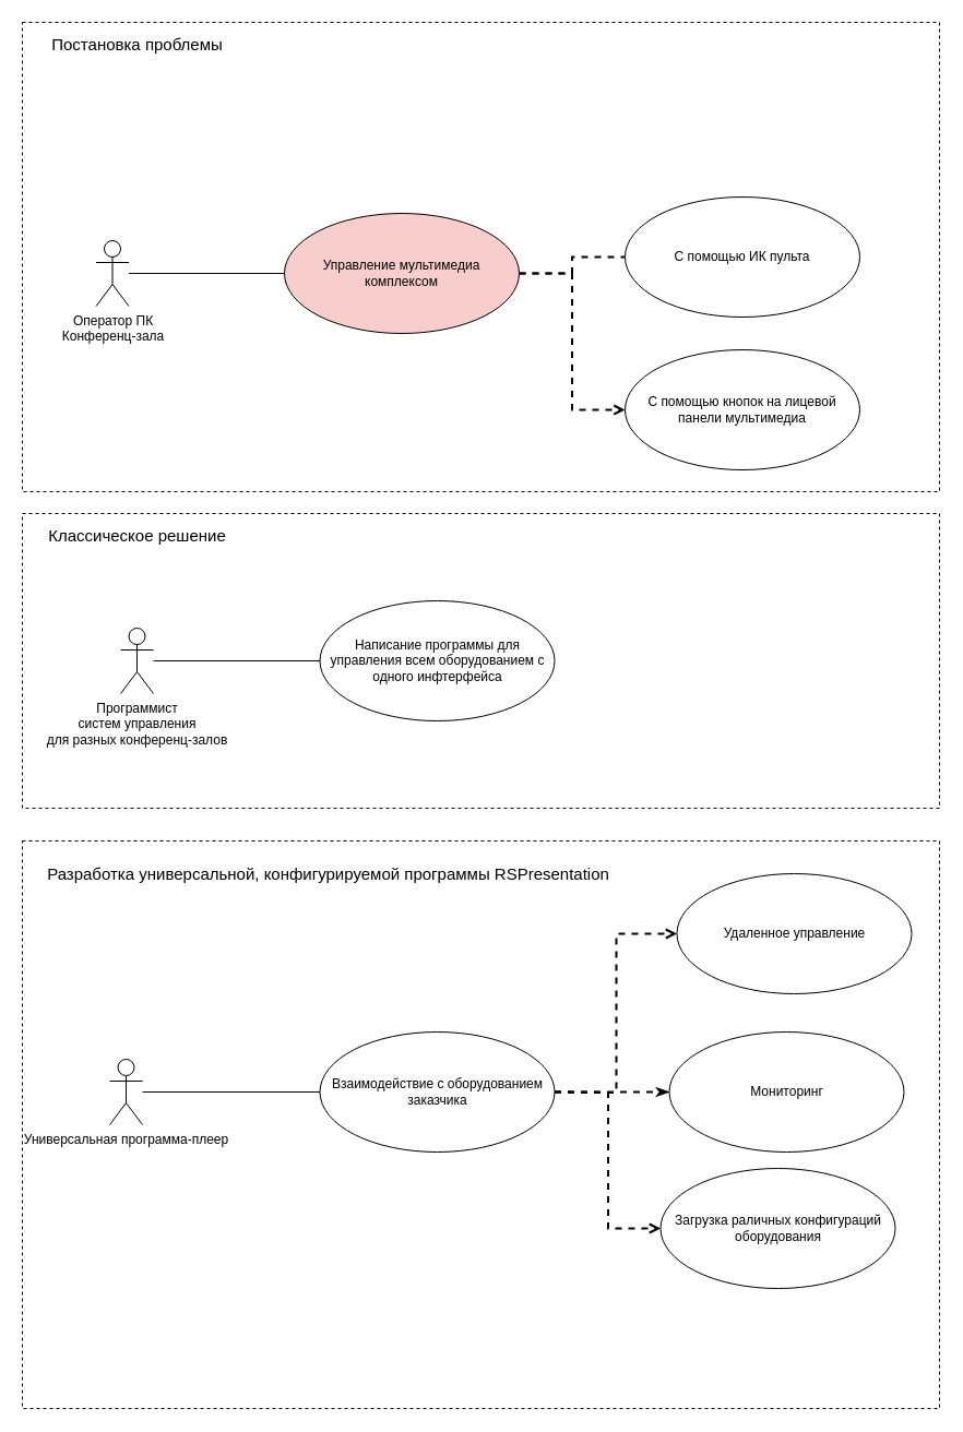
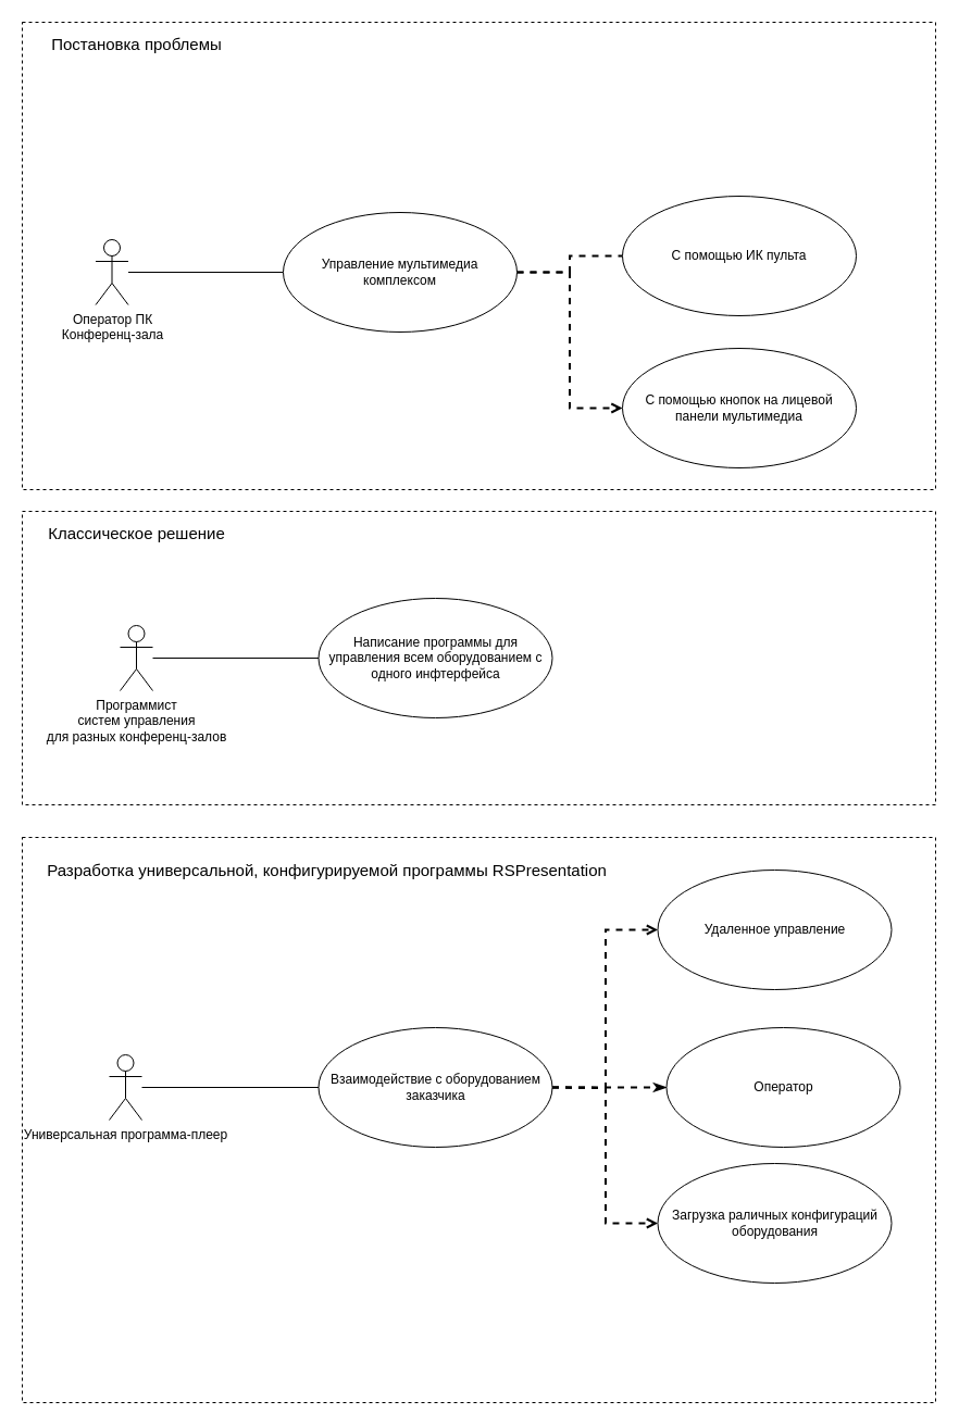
  <mxCell id="0" />
  <mxCell id="1" parent="0" />
  <mxCell id="2" value="" style="rounded=0;whiteSpace=wrap;html=1;fillColor=none;dashed=1;" vertex="1" parent="1"><mxGeometry x="20" y="20" width="840" height="430" as="geometry" /></mxCell>
  <mxCell id="3" value="" style="rounded=0;whiteSpace=wrap;html=1;fillColor=none;dashed=1;" vertex="1" parent="1"><mxGeometry x="20" y="770" width="840" height="520" as="geometry" /></mxCell>
  <mxCell id="4" value="" style="rounded=0;whiteSpace=wrap;html=1;fillColor=none;dashed=1;" vertex="1" parent="1"><mxGeometry x="20" y="470" width="840" height="270" as="geometry" /></mxCell>
  <mxCell id="5" style="edgeStyle=orthogonalEdgeStyle;rounded=0;orthogonalLoop=1;jettySize=auto;html=1;endArrow=none;endFill=0;" edge="1" parent="1" source="6" target="9"><mxGeometry relative="1" as="geometry" /></mxCell>
  <mxCell id="6" value="Оператор ПК&lt;br&gt;Конференц-зала" style="shape=umlActor;verticalLabelPosition=bottom;verticalAlign=top;html=1;outlineConnect=0;" vertex="1" parent="1"><mxGeometry x="87.5" y="220" width="30" height="60" as="geometry" /></mxCell>
  <mxCell id="7" style="edgeStyle=orthogonalEdgeStyle;rounded=0;orthogonalLoop=1;jettySize=auto;html=1;entryX=0;entryY=0.5;entryDx=0;entryDy=0;endArrow=none;endFill=0;strokeWidth=2;dashed=1;" edge="1" parent="1" source="9" target="10"><mxGeometry relative="1" as="geometry" /></mxCell>
  <mxCell id="8" style="edgeStyle=orthogonalEdgeStyle;rounded=0;orthogonalLoop=1;jettySize=auto;html=1;entryX=0;entryY=0.5;entryDx=0;entryDy=0;endArrow=open;endFill=0;dashed=1;strokeWidth=2;" edge="1" parent="1" source="9" target="11"><mxGeometry relative="1" as="geometry" /></mxCell>
- <mxCell id="9" value="Управление мультимедиа комплексом" style="ellipse;whiteSpace=wrap;html=1;fillColor=#f8cecc;" vertex="1" parent="1"><mxGeometry x="260" y="195" width="215" height="110" as="geometry" /></mxCell>
+ <mxCell id="9" value="Управление мультимедиа комплексом" style="ellipse;whiteSpace=wrap;html=1;" vertex="1" parent="1"><mxGeometry x="260" y="195" width="215" height="110" as="geometry" /></mxCell>
  <mxCell id="10" value="С помощью ИК пульта" style="ellipse;whiteSpace=wrap;html=1;" vertex="1" parent="1"><mxGeometry x="572" y="180" width="215" height="110" as="geometry" /></mxCell>
  <mxCell id="11" value="С помощью кнопок на лицевой панели мультимедиа" style="ellipse;whiteSpace=wrap;html=1;" vertex="1" parent="1"><mxGeometry x="572" y="320" width="215" height="110" as="geometry" /></mxCell>
  <mxCell id="12" style="edgeStyle=orthogonalEdgeStyle;rounded=0;orthogonalLoop=1;jettySize=auto;html=1;entryX=0;entryY=0.5;entryDx=0;entryDy=0;endArrow=none;endFill=0;strokeWidth=1;" edge="1" parent="1" source="13" target="14"><mxGeometry relative="1" as="geometry" /></mxCell>
  <mxCell id="13" value="Программист &lt;br&gt;систем управления &lt;br&gt;для разных конференц-залов" style="shape=umlActor;verticalLabelPosition=bottom;verticalAlign=top;html=1;outlineConnect=0;" vertex="1" parent="1"><mxGeometry x="110" y="575" width="30" height="60" as="geometry" /></mxCell>
  <mxCell id="14" value="Написание программы для управления всем оборудованием с одного инфтерфейса" style="ellipse;whiteSpace=wrap;html=1;" vertex="1" parent="1"><mxGeometry x="292.5" y="550" width="215" height="110" as="geometry" /></mxCell>
  <mxCell id="15" style="edgeStyle=orthogonalEdgeStyle;rounded=0;orthogonalLoop=1;jettySize=auto;html=1;entryX=0;entryY=0.5;entryDx=0;entryDy=0;endArrow=none;endFill=0;strokeWidth=1;" edge="1" parent="1" source="16" target="17"><mxGeometry relative="1" as="geometry" /></mxCell>
  <mxCell id="16" value="Универсальная программа-плеер" style="shape=umlActor;verticalLabelPosition=bottom;verticalAlign=top;html=1;outlineConnect=0;" vertex="1" parent="1"><mxGeometry x="100" y="970" width="30" height="60" as="geometry" /></mxCell>
  <mxCell id="17" value="Взаимодействие с оборудованием заказчика" style="ellipse;whiteSpace=wrap;html=1;" vertex="1" parent="1"><mxGeometry x="292.5" y="945" width="215" height="110" as="geometry" /></mxCell>
  <mxCell id="18" style="edgeStyle=orthogonalEdgeStyle;rounded=0;orthogonalLoop=1;jettySize=auto;html=1;entryX=0;entryY=0.5;entryDx=0;entryDy=0;endArrow=open;endFill=0;strokeWidth=2;dashed=1;" edge="1" parent="1" target="20"><mxGeometry relative="1" as="geometry"><mxPoint x="507.5" y="1000" as="sourcePoint" /></mxGeometry></mxCell>
  <mxCell id="19" style="edgeStyle=orthogonalEdgeStyle;rounded=0;orthogonalLoop=1;jettySize=auto;html=1;endArrow=classicThin;endFill=1;strokeWidth=2;dashed=1;entryX=0;entryY=0.5;entryDx=0;entryDy=0;" edge="1" parent="1" target="21"><mxGeometry relative="1" as="geometry"><mxPoint x="507.5" y="1000" as="sourcePoint" /><mxPoint x="572.5" y="1000" as="targetPoint" /><Array as="points"><mxPoint x="602.5" y="1000" /><mxPoint x="602.5" y="1000" /></Array></mxGeometry></mxCell>
- <mxCell id="20" value="Удаленное управление" style="ellipse;whiteSpace=wrap;html=1;" vertex="1" parent="1"><mxGeometry x="619.5" y="800" width="215" height="110" as="geometry" /></mxCell>
- <mxCell id="21" value="Мониторинг" style="ellipse;whiteSpace=wrap;html=1;" vertex="1" parent="1"><mxGeometry x="612.5" y="945" width="215" height="110" as="geometry" /></mxCell>
+ <mxCell id="20" value="Удаленное управление" style="ellipse;whiteSpace=wrap;html=1;" vertex="1" parent="1"><mxGeometry x="604.5" y="800" width="215" height="110" as="geometry" /></mxCell>
+ <mxCell id="21" value="Оператор" style="ellipse;whiteSpace=wrap;html=1;" vertex="1" parent="1"><mxGeometry x="612.5" y="945" width="215" height="110" as="geometry" /></mxCell>
  <mxCell id="22" value="Постановка проблемы" style="text;html=1;resizable=0;autosize=1;align=center;verticalAlign=middle;points=[];fillColor=none;strokeColor=none;rounded=0;dashed=1;fontSize=15;" vertex="1" parent="1"><mxGeometry x="40" y="30" width="170" height="20" as="geometry" /></mxCell>
  <mxCell id="23" value="Классическое решение" style="text;html=1;resizable=0;autosize=1;align=center;verticalAlign=middle;points=[];fillColor=none;strokeColor=none;rounded=0;dashed=1;fontSize=15;" vertex="1" parent="1"><mxGeometry x="35" y="480" width="180" height="20" as="geometry" /></mxCell>
  <mxCell id="24" value="Разработка универсальной, конфигурируемой программы RSPresentation" style="text;html=1;resizable=0;autosize=1;align=center;verticalAlign=middle;points=[];fillColor=none;strokeColor=none;rounded=0;dashed=1;fontSize=15;" vertex="1" parent="1"><mxGeometry x="35" y="790" width="530" height="20" as="geometry" /></mxCell>
  <mxCell id="25" style="edgeStyle=orthogonalEdgeStyle;rounded=0;orthogonalLoop=1;jettySize=auto;html=1;entryX=0;entryY=0.5;entryDx=0;entryDy=0;endArrow=open;endFill=0;dashed=1;strokeWidth=2;" edge="1" parent="1" target="26"><mxGeometry relative="1" as="geometry"><mxPoint x="507.5" y="1000" as="sourcePoint" /></mxGeometry></mxCell>
  <mxCell id="26" value="Загрузка раличных конфигураций оборудования" style="ellipse;whiteSpace=wrap;html=1;" vertex="1" parent="1"><mxGeometry x="604.5" y="1070" width="215" height="110" as="geometry" /></mxCell>
